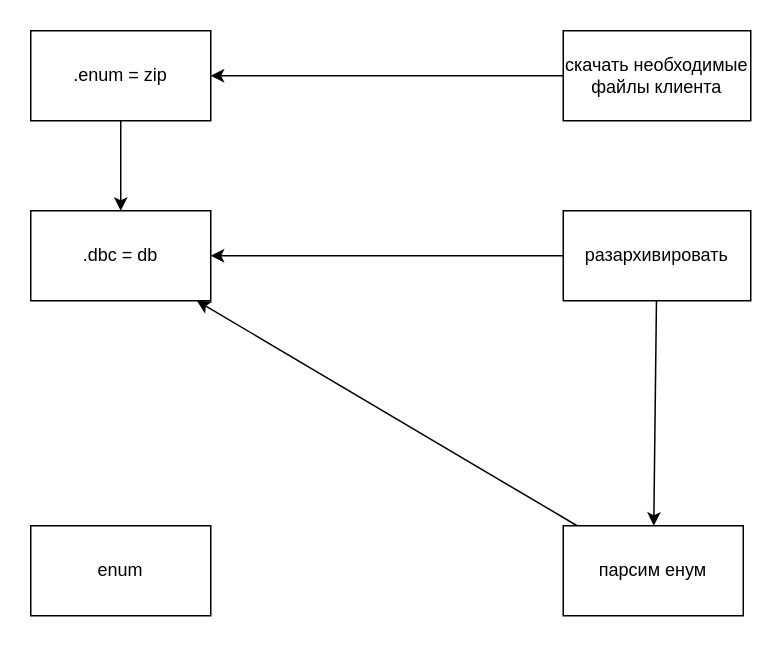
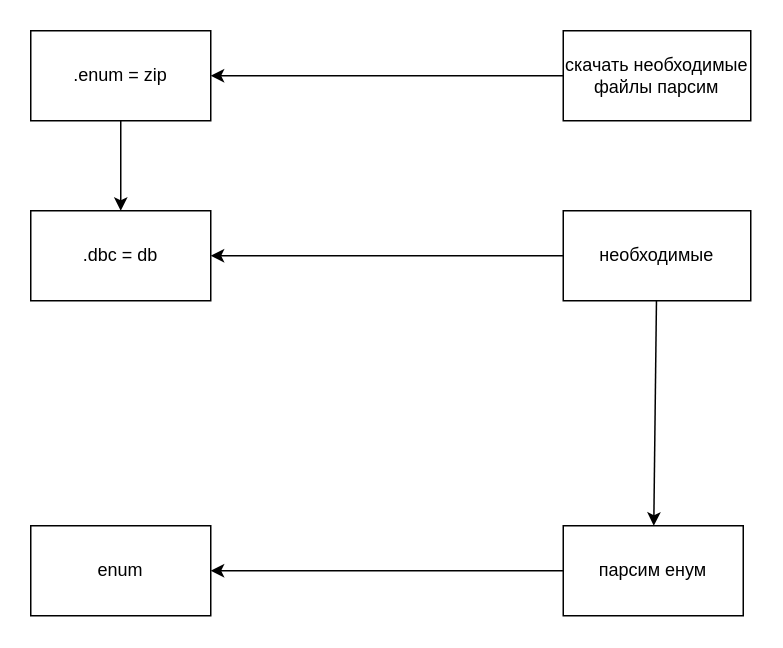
  <mxCell id="0" />
  <mxCell id="1" parent="0" />
  <mxCell id="2" style="edgeStyle=none;html=1;" edge="1" parent="1" source="3" target="5"><mxGeometry relative="1" as="geometry" /></mxCell>
- <mxCell id="3" value="скачать необходимые файлы клиента" style="rounded=0;whiteSpace=wrap;html=1;" vertex="1" parent="1"><mxGeometry x="375" y="20" width="125" height="60" as="geometry" /></mxCell>
+ <mxCell id="3" value="скачать необходимые файлы парсим" style="rounded=0;whiteSpace=wrap;html=1;" vertex="1" parent="1"><mxGeometry x="375" y="20" width="125" height="60" as="geometry" /></mxCell>
  <mxCell id="4" style="edgeStyle=none;html=1;" edge="1" parent="1" source="5" target="6"><mxGeometry relative="1" as="geometry" /></mxCell>
  <mxCell id="5" value=".enum = zip" style="rounded=0;whiteSpace=wrap;html=1;" vertex="1" parent="1"><mxGeometry x="20" y="20" width="120" height="60" as="geometry" /></mxCell>
  <mxCell id="6" value=".dbc = db" style="rounded=0;whiteSpace=wrap;html=1;" vertex="1" parent="1"><mxGeometry x="20" y="140" width="120" height="60" as="geometry" /></mxCell>
  <mxCell id="7" value="enum" style="rounded=0;whiteSpace=wrap;html=1;" vertex="1" parent="1"><mxGeometry x="20" y="350" width="120" height="60" as="geometry" /></mxCell>
  <mxCell id="8" style="edgeStyle=none;html=1;" edge="1" parent="1" source="10" target="6"><mxGeometry relative="1" as="geometry" /></mxCell>
  <mxCell id="9" style="edgeStyle=none;html=1;" edge="1" parent="1" source="10" target="12"><mxGeometry relative="1" as="geometry" /></mxCell>
- <mxCell id="10" value="разархивировать" style="rounded=0;whiteSpace=wrap;html=1;" vertex="1" parent="1"><mxGeometry x="375" y="140" width="125" height="60" as="geometry" /></mxCell>
- <mxCell id="11" style="edgeStyle=none;html=1;" edge="1" parent="1" source="12" target="6"><mxGeometry relative="1" as="geometry" /></mxCell>
+ <mxCell id="10" value="необходимые" style="rounded=0;whiteSpace=wrap;html=1;" vertex="1" parent="1"><mxGeometry x="375" y="140" width="125" height="60" as="geometry" /></mxCell>
+ <mxCell id="11" style="edgeStyle=none;html=1;" edge="1" parent="1" source="12" target="7"><mxGeometry relative="1" as="geometry" /></mxCell>
  <mxCell id="12" value="парсим енум" style="rounded=0;whiteSpace=wrap;html=1;" vertex="1" parent="1"><mxGeometry x="375" y="350" width="120" height="60" as="geometry" /></mxCell>
